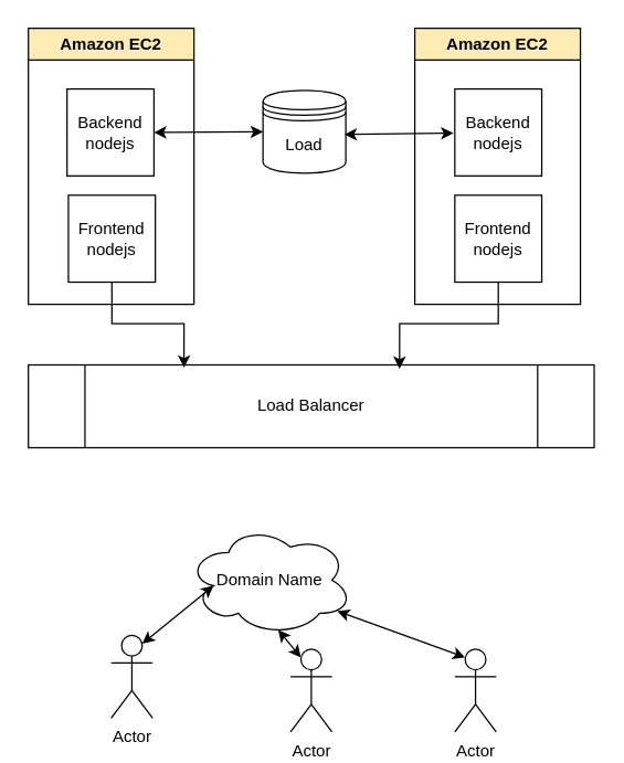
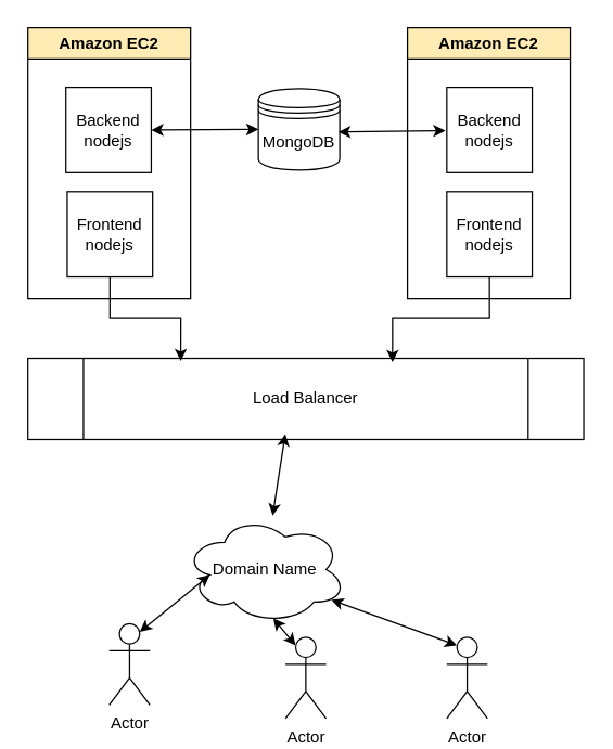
  <mxCell id="0" />
  <mxCell id="1" parent="0" />
  <mxCell id="2" value="Amazon EC2" style="swimlane;whiteSpace=wrap;html=1;fillColor=#FFECB5;" vertex="1" parent="1"><mxGeometry x="20" y="20" width="120" height="200" as="geometry" /></mxCell>
  <mxCell id="3" value="Fronte&lt;span style=&quot;color: light-dark(rgb(0, 0, 0), rgb(255, 255, 255)); background-color: transparent;&quot;&gt;nd&lt;/span&gt;&lt;div&gt;&lt;span style=&quot;background-color: transparent; color: light-dark(rgb(0, 0, 0), rgb(255, 255, 255));&quot;&gt;nodejs&lt;/span&gt;&lt;/div&gt;" style="whiteSpace=wrap;html=1;aspect=fixed;" vertex="1" parent="2"><mxGeometry x="29" y="121" width="63" height="63" as="geometry" /></mxCell>
  <mxCell id="4" value="&lt;div&gt;Backend&lt;/div&gt;&lt;div&gt;&lt;span style=&quot;background-color: transparent; color: light-dark(rgb(0, 0, 0), rgb(255, 255, 255));&quot;&gt;nodejs&lt;/span&gt;&lt;/div&gt;" style="whiteSpace=wrap;html=1;aspect=fixed;" vertex="1" parent="1"><mxGeometry x="48" y="64" width="63" height="63" as="geometry" /></mxCell>
- <mxCell id="5" value="Load" style="shape=datastore;whiteSpace=wrap;html=1;" vertex="1" parent="1"><mxGeometry x="190" y="65" width="60" height="60" as="geometry" /></mxCell>
+ <mxCell id="5" value="MongoDB" style="shape=datastore;whiteSpace=wrap;html=1;" vertex="1" parent="1"><mxGeometry x="190" y="65" width="60" height="60" as="geometry" /></mxCell>
  <mxCell id="6" value="Amazon EC2" style="swimlane;whiteSpace=wrap;html=1;fillColor=#FFECB5;" vertex="1" parent="1"><mxGeometry x="300" y="20" width="120" height="200" as="geometry" /></mxCell>
  <mxCell id="7" value="Fronte&lt;span style=&quot;color: light-dark(rgb(0, 0, 0), rgb(255, 255, 255)); background-color: transparent;&quot;&gt;nd&lt;/span&gt;&lt;div&gt;&lt;span style=&quot;background-color: transparent; color: light-dark(rgb(0, 0, 0), rgb(255, 255, 255));&quot;&gt;nodejs&lt;/span&gt;&lt;/div&gt;" style="whiteSpace=wrap;html=1;aspect=fixed;" vertex="1" parent="6"><mxGeometry x="29" y="121" width="63" height="63" as="geometry" /></mxCell>
  <mxCell id="8" value="&lt;div&gt;Backend&lt;/div&gt;&lt;div&gt;&lt;span style=&quot;background-color: transparent; color: light-dark(rgb(0, 0, 0), rgb(255, 255, 255));&quot;&gt;nodejs&lt;/span&gt;&lt;/div&gt;" style="whiteSpace=wrap;html=1;aspect=fixed;" vertex="1" parent="6"><mxGeometry x="29" y="44" width="63" height="63" as="geometry" /></mxCell>
  <mxCell id="9" value="Load Balancer" style="shape=process;whiteSpace=wrap;html=1;backgroundOutline=1;" vertex="1" parent="1"><mxGeometry x="20" y="264" width="410" height="60" as="geometry" /></mxCell>
  <mxCell id="10" style="edgeStyle=orthogonalEdgeStyle;rounded=0;orthogonalLoop=1;jettySize=auto;html=1;entryX=0.275;entryY=0.033;entryDx=0;entryDy=0;entryPerimeter=0;" edge="1" parent="1" source="3" target="9"><mxGeometry relative="1" as="geometry" /></mxCell>
  <mxCell id="11" style="edgeStyle=orthogonalEdgeStyle;rounded=0;orthogonalLoop=1;jettySize=auto;html=1;exitX=0.5;exitY=1;exitDx=0;exitDy=0;entryX=0.656;entryY=0.047;entryDx=0;entryDy=0;entryPerimeter=0;" edge="1" parent="1" source="7" target="9"><mxGeometry relative="1" as="geometry" /></mxCell>
  <mxCell id="12" value="Domain Name" style="ellipse;shape=cloud;whiteSpace=wrap;html=1;" vertex="1" parent="1"><mxGeometry x="135" y="380" width="120" height="80" as="geometry" /></mxCell>
  <mxCell id="13" value="Actor" style="shape=umlActor;verticalLabelPosition=bottom;verticalAlign=top;html=1;outlineConnect=0;" vertex="1" parent="1"><mxGeometry x="80" y="460" width="30" height="60" as="geometry" /></mxCell>
  <mxCell id="14" value="Actor" style="shape=umlActor;verticalLabelPosition=bottom;verticalAlign=top;html=1;outlineConnect=0;" vertex="1" parent="1"><mxGeometry x="329" y="470" width="30" height="60" as="geometry" /></mxCell>
  <mxCell id="15" value="Actor" style="shape=umlActor;verticalLabelPosition=bottom;verticalAlign=top;html=1;outlineConnect=0;" vertex="1" parent="1"><mxGeometry x="210" y="470" width="30" height="60" as="geometry" /></mxCell>
  <mxCell id="16" value="" style="endArrow=classic;startArrow=classic;html=1;rounded=0;entryX=0;entryY=0.5;entryDx=0;entryDy=0;exitX=1;exitY=0.5;exitDx=0;exitDy=0;" edge="1" parent="1" source="4" target="5"><mxGeometry width="50" height="50" relative="1" as="geometry"><mxPoint x="110" y="140" as="sourcePoint" /><mxPoint x="160" y="90" as="targetPoint" /></mxGeometry></mxCell>
  <mxCell id="17" value="" style="endArrow=classic;startArrow=classic;html=1;rounded=0;entryX=0;entryY=0.5;entryDx=0;entryDy=0;exitX=1;exitY=0.5;exitDx=0;exitDy=0;" edge="1" parent="1"><mxGeometry width="50" height="50" relative="1" as="geometry"><mxPoint x="249" y="97" as="sourcePoint" /><mxPoint x="328" y="96" as="targetPoint" /></mxGeometry></mxCell>
+ <mxCell id="18" value="" style="endArrow=classic;startArrow=classic;html=1;rounded=0;exitX=0.463;exitY=0.933;exitDx=0;exitDy=0;exitPerimeter=0;" edge="1" parent="1" source="9" target="12"><mxGeometry width="50" height="50" relative="1" as="geometry"><mxPoint x="150" y="361" as="sourcePoint" /><mxPoint x="229" y="360" as="targetPoint" /></mxGeometry></mxCell>
  <mxCell id="19" value="" style="endArrow=classic;startArrow=classic;html=1;rounded=0;exitX=0.16;exitY=0.55;exitDx=0;exitDy=0;exitPerimeter=0;entryX=0.75;entryY=0.1;entryDx=0;entryDy=0;entryPerimeter=0;" edge="1" parent="1" source="12" target="13"><mxGeometry width="50" height="50" relative="1" as="geometry"><mxPoint x="130" y="400" as="sourcePoint" /><mxPoint x="136" y="450" as="targetPoint" /></mxGeometry></mxCell>
  <mxCell id="20" value="" style="endArrow=classic;startArrow=classic;html=1;rounded=0;exitX=0.55;exitY=0.95;exitDx=0;exitDy=0;exitPerimeter=0;entryX=0.25;entryY=0.1;entryDx=0;entryDy=0;entryPerimeter=0;" edge="1" parent="1" source="12" target="15"><mxGeometry width="50" height="50" relative="1" as="geometry"><mxPoint x="150" y="420" as="sourcePoint" /><mxPoint x="156" y="470" as="targetPoint" /></mxGeometry></mxCell>
  <mxCell id="21" value="" style="endArrow=classic;startArrow=classic;html=1;rounded=0;exitX=0.907;exitY=0.78;exitDx=0;exitDy=0;exitPerimeter=0;entryX=0.25;entryY=0.1;entryDx=0;entryDy=0;entryPerimeter=0;" edge="1" parent="1" source="12" target="14"><mxGeometry width="50" height="50" relative="1" as="geometry"><mxPoint x="150" y="420" as="sourcePoint" /><mxPoint x="156" y="470" as="targetPoint" /></mxGeometry></mxCell>
